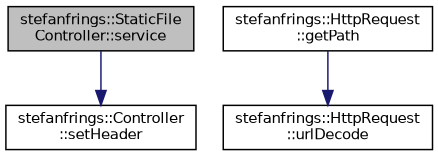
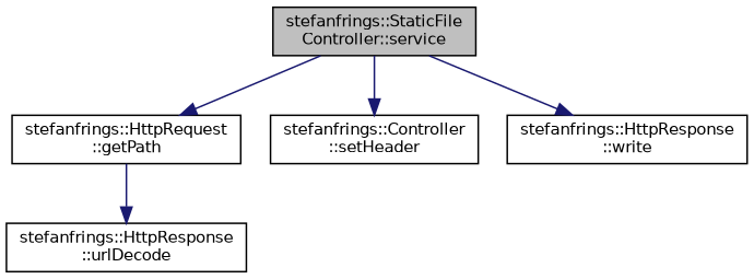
  digraph {
    rankdir=TB
    node [color=black fillcolor=white fontname=Helvetica fontsize=10 shape=record style=filled]
    edge [color=midnightblue fontname=Helvetica fontsize=10 labelfontname=Helvetica labelfontsize=10 style=solid]
    n1 [fillcolor=grey75 fontcolor=black height=0.2 label="stefanfrings::StaticFile\lController::service" width=0.4]
    n2 [height=0.2 label="stefanfrings::HttpRequest\l::getPath" width=0.4]
    n3 [height=0.2 label="stefanfrings::Controller\l::setHeader" width=0.4]
-   n5 [height=0.2 label="stefanfrings::HttpRequest\l::urlDecode" width=0.4]
+   n4 [height=0.2 label="stefanfrings::HttpResponse\l::write" width=0.4]
+   n5 [height=0.2 label="stefanfrings::HttpResponse\l::urlDecode" width=0.4]
+   n1 -> n2
    n1 -> n3
+   n1 -> n4
    n2 -> n5
  }
